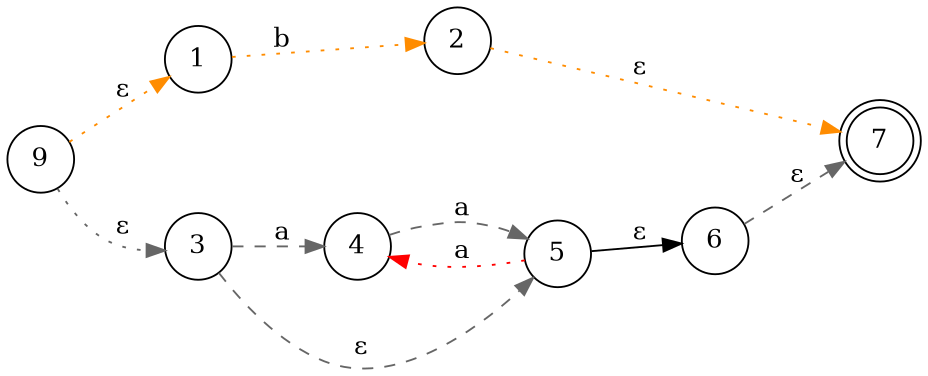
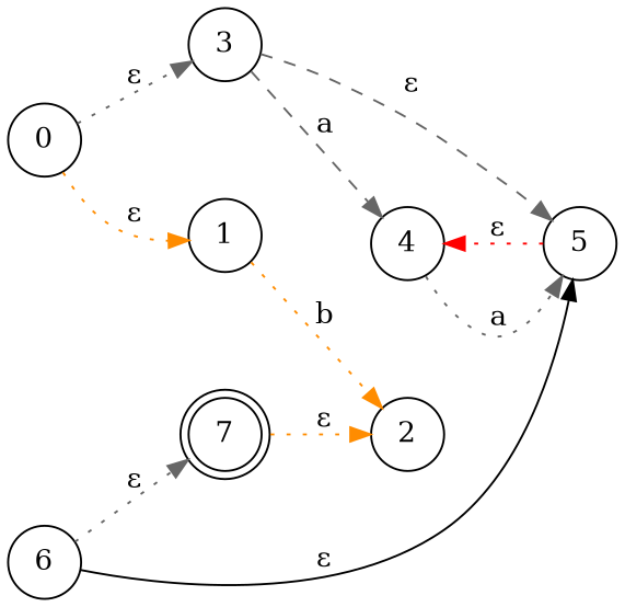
  digraph {
    fontname="DejaVu Serif"
    nodesep=0.8
    rankdir=LR
    ranksep=0.5
    node [fontname="DejaVu Serif" shape=circle]
    edge [color=gray40 fontname="DejaVu Serif" style=dotted]
-   0 [label=9]
+   0
    1
    3
    2
    4
    5
    7 [shape=doublecircle]
    6
    0 -> 1 [color=darkorange label=" ε"]
    0 -> 3 [label=" ε"]
    1 -> 2 [color=darkorange label=" b"]
    3 -> 4 [label=" a" style=dashed]
    3 -> 5 [label=" ε" style=dashed]
-   2 -> 7 [color=darkorange label=" ε"]
-   4 -> 5 [label=" a" style=dashed]
-   5 -> 4 [color=red label=" a"]
-   5 -> 6 [color=black label=" ε" style=solid]
-   6 -> 7 [label=" ε" style=dashed]
+   7 -> 2 [color=darkorange label=" ε"]
+   4 -> 5 [label=" a"]
+   5 -> 4 [color=red label=" ε"]
+   6 -> 5 [color=black label=" ε" style=solid]
+   6 -> 7 [label=" ε"]
  }
